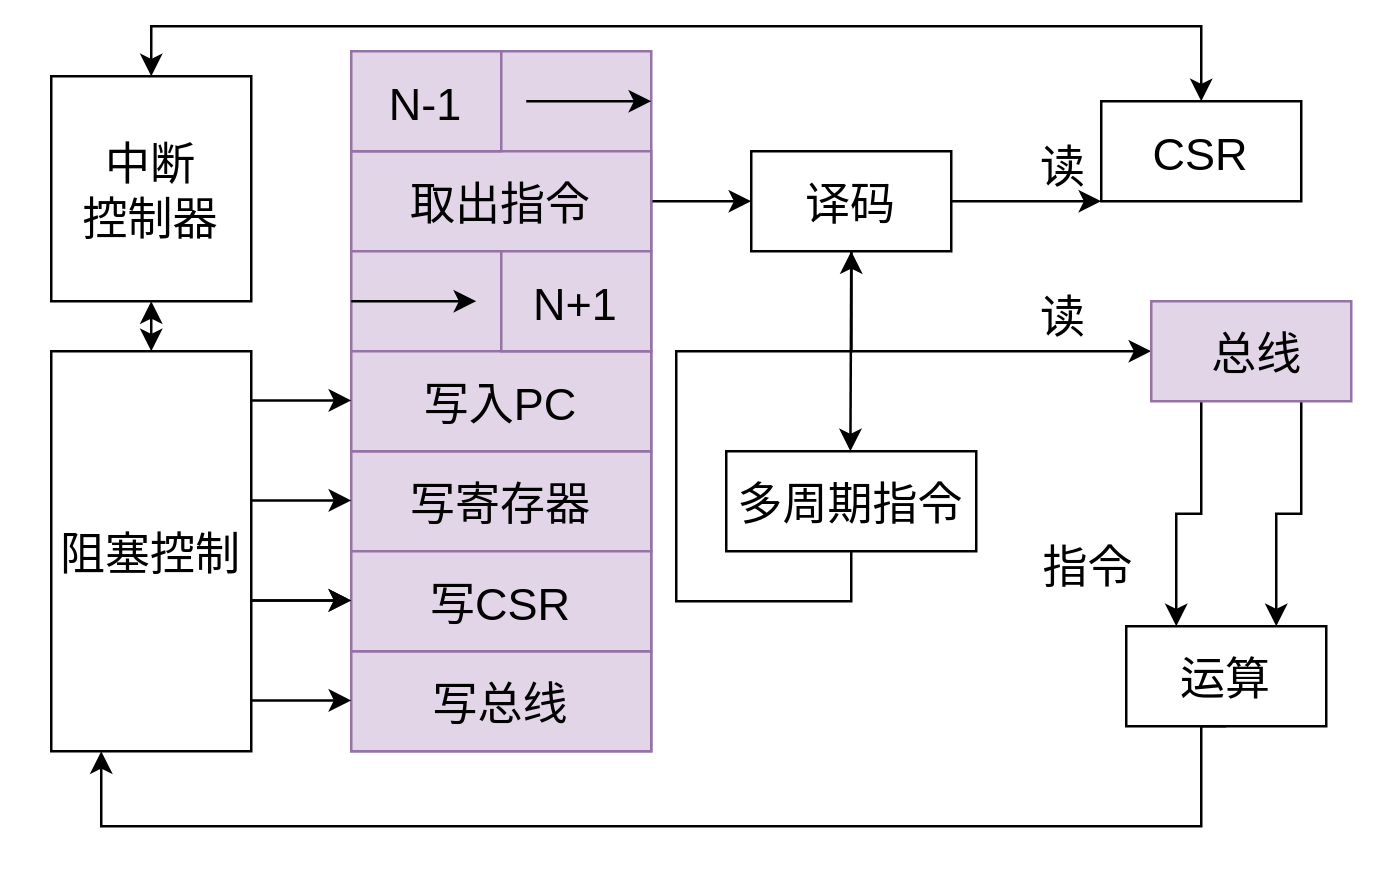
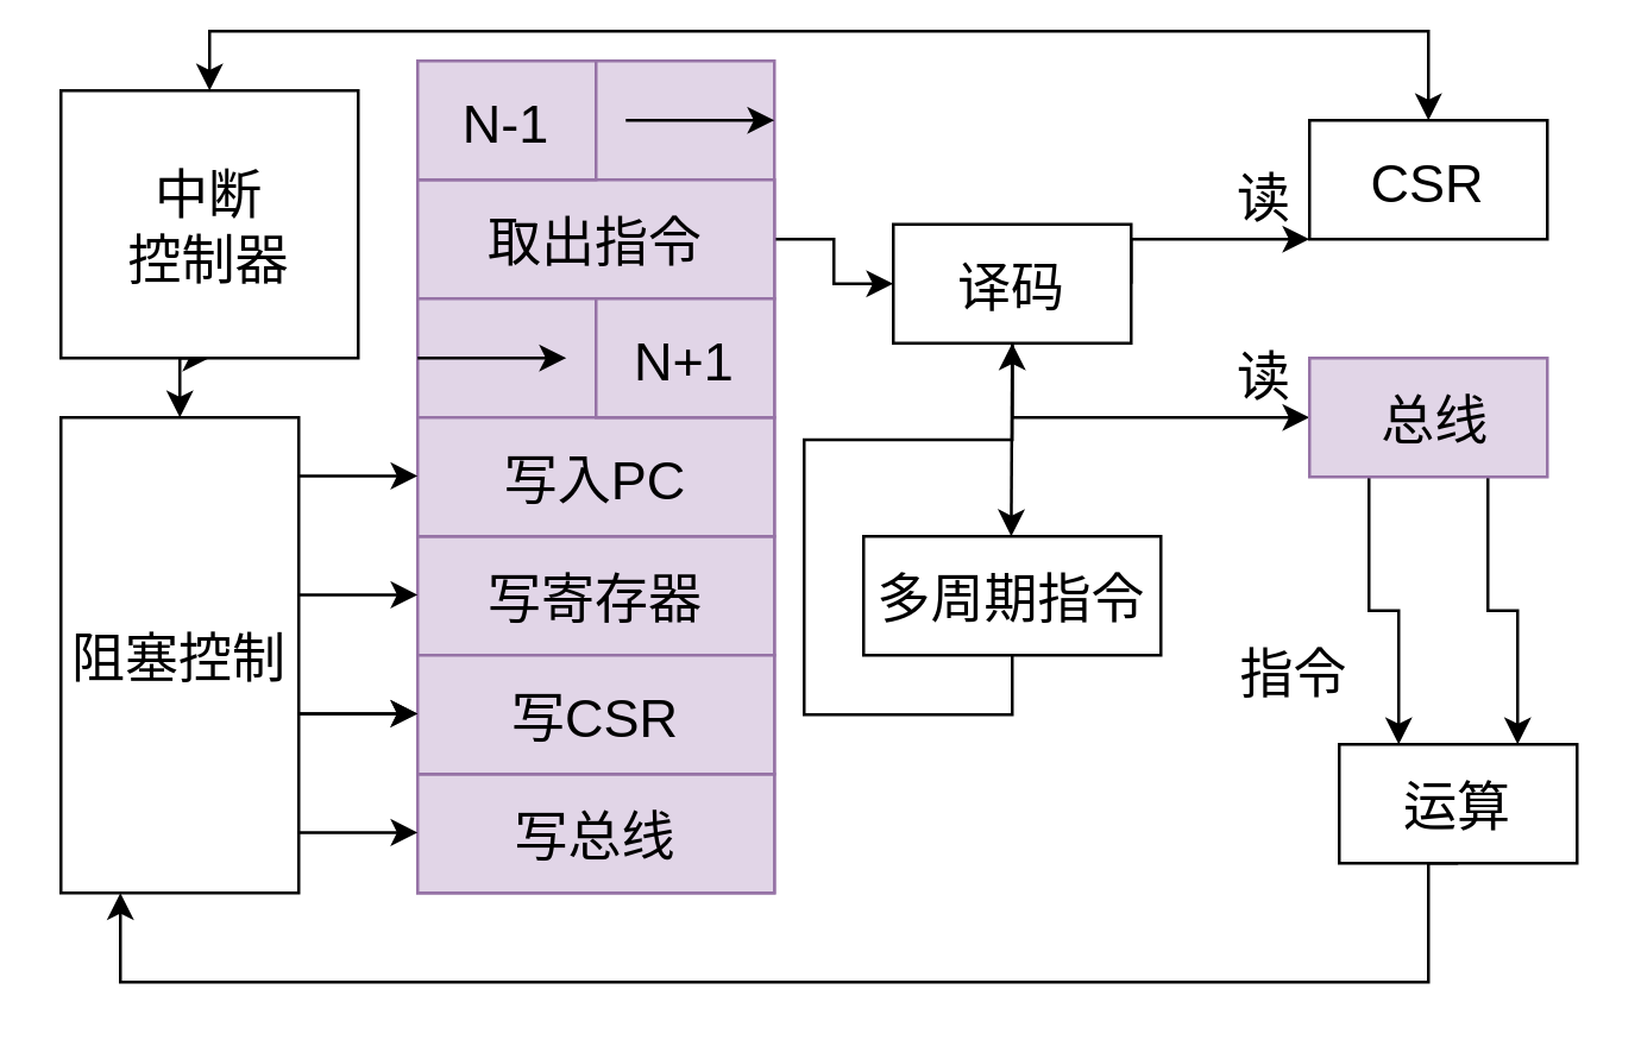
  <mxCell id="0" />
  <mxCell id="1" parent="0" />
  <mxCell id="2" value="" style="rounded=0;fontSize=18;fillColor=#e1d5e7;strokeColor=#9673a6;" parent="1" vertex="1"><mxGeometry x="140" y="20" width="120" height="280" as="geometry" /></mxCell>
  <mxCell id="3" value="写寄存器" style="rounded=0;fontSize=18;fillColor=#e1d5e7;strokeColor=#9673a6;" parent="1" vertex="1"><mxGeometry x="140" y="180" width="120" height="40" as="geometry" /></mxCell>
  <mxCell id="4" value="" style="edgeStyle=orthogonalEdgeStyle;rounded=0;orthogonalLoop=1;jettySize=auto;exitX=1;exitY=0.5;exitDx=0;exitDy=0;entryX=0;entryY=0.5;entryDx=0;entryDy=0;fontSize=18;" parent="1" source="5" target="15" edge="1"><mxGeometry relative="1" as="geometry" /></mxCell>
  <mxCell id="5" value="取出指令" style="fontSize=18;fillColor=#e1d5e7;strokeColor=#9673a6;" parent="1" vertex="1"><mxGeometry x="140" y="60" width="120" height="40" as="geometry" /></mxCell>
  <mxCell id="6" value="" style="endArrow=classic;rounded=0;fontSize=18;fillColor=#e1d5e7;strokeColor=#000000;" parent="1" edge="1"><mxGeometry width="50" height="50" relative="1" as="geometry"><mxPoint x="210" y="40" as="sourcePoint" /><mxPoint x="260" y="40" as="targetPoint" /></mxGeometry></mxCell>
  <mxCell id="7" value="写入PC" style="rounded=0;fontSize=18;fillColor=#e1d5e7;strokeColor=#9673a6;" parent="1" vertex="1"><mxGeometry x="140" y="140" width="120" height="40" as="geometry" /></mxCell>
  <mxCell id="8" value="" style="endArrow=classic;rounded=0;fontSize=18;fillColor=#e1d5e7;strokeColor=#000000;" parent="1" edge="1"><mxGeometry width="50" height="50" relative="1" as="geometry"><mxPoint x="140" y="120" as="sourcePoint" /><mxPoint x="190" y="120" as="targetPoint" /></mxGeometry></mxCell>
  <mxCell id="9" value="N-1" style="rounded=0;fontSize=18;fillColor=#e1d5e7;strokeColor=#9673a6;" parent="1" vertex="1"><mxGeometry x="140" y="20" width="60" height="40" as="geometry" /></mxCell>
  <mxCell id="10" value="N+1" style="rounded=0;fontSize=18;fillColor=#e1d5e7;strokeColor=#9673a6;" parent="1" vertex="1"><mxGeometry x="200" y="100" width="60" height="40" as="geometry" /></mxCell>
  <mxCell id="11" value="写总线" style="fontSize=18;fillColor=#e1d5e7;strokeColor=#9673a6;" parent="1" vertex="1"><mxGeometry x="140" y="260" width="120" height="40" as="geometry" /></mxCell>
  <mxCell id="12" value="写CSR" style="fontSize=18;fillColor=#e1d5e7;strokeColor=#9673a6;" parent="1" vertex="1"><mxGeometry x="140" y="220" width="120" height="40" as="geometry" /></mxCell>
  <mxCell id="13" value="" style="edgeStyle=orthogonalEdgeStyle;rounded=0;orthogonalLoop=1;jettySize=auto;exitX=1;exitY=0.5;exitDx=0;exitDy=0;entryX=0;entryY=1;entryDx=0;entryDy=0;fontSize=18;" parent="1" source="15" target="16" edge="1"><mxGeometry relative="1" as="geometry"><Array as="points"><mxPoint x="420" y="80" /><mxPoint x="420" y="80" /></Array></mxGeometry></mxCell>
  <mxCell id="14" value="" style="edgeStyle=orthogonalEdgeStyle;rounded=0;orthogonalLoop=1;jettySize=auto;exitX=0.5;exitY=1;exitDx=0;exitDy=0;entryX=0;entryY=0.5;entryDx=0;entryDy=0;fontSize=18;" parent="1" source="15" target="25" edge="1"><mxGeometry relative="1" as="geometry" /></mxCell>
- <mxCell id="15" value="译码" style="rounded=0;fontSize=18;" parent="1" vertex="1"><mxGeometry x="300" y="60" width="80" height="40" as="geometry" /></mxCell>
+ <mxCell id="15" value="译码" style="rounded=0;fontSize=18;" parent="1" vertex="1"><mxGeometry x="300" y="75" width="80" height="40" as="geometry" /></mxCell>
  <mxCell id="16" value="CSR" style="fontSize=18;" parent="1" vertex="1"><mxGeometry x="440" y="40" width="80" height="40" as="geometry" /></mxCell>
  <mxCell id="17" value="" style="edgeStyle=orthogonalEdgeStyle;rounded=0;orthogonalLoop=1;jettySize=auto;exitX=0.5;exitY=1;exitDx=0;exitDy=0;entryX=0.25;entryY=1;entryDx=0;entryDy=0;fontSize=18;" parent="1" source="18" target="33" edge="1"><mxGeometry relative="1" as="geometry"><Array as="points"><mxPoint x="480" y="330" /><mxPoint x="40" y="330" /></Array><mxPoint x="20" y="260" as="targetPoint" /></mxGeometry></mxCell>
  <mxCell id="18" value="运算" style="rounded=0;fontSize=18;" parent="1" vertex="1"><mxGeometry x="450" y="250" width="80" height="40" as="geometry" /></mxCell>
  <mxCell id="19" style="edgeStyle=orthogonalEdgeStyle;rounded=0;orthogonalLoop=1;jettySize=auto;html=1;exitX=0.5;exitY=1;exitDx=0;exitDy=0;" edge="1" parent="1" source="20" target="15"><mxGeometry relative="1" as="geometry" /></mxCell>
  <mxCell id="20" value="多周期指令" style="fontSize=18;" parent="1" vertex="1"><mxGeometry x="290" y="180" width="100" height="40" as="geometry" /></mxCell>
  <mxCell id="21" value="" style="endArrow=classic;rounded=0;fontSize=18;exitX=0.5;exitY=1;exitDx=0;exitDy=0;" parent="1" source="15" edge="1"><mxGeometry width="50" height="50" relative="1" as="geometry"><mxPoint x="340" y="120" as="sourcePoint" /><mxPoint x="339.66" y="180" as="targetPoint" /></mxGeometry></mxCell>
  <mxCell id="22" value="读" style="text;align=center;verticalAlign=middle;resizable=0;points=[];autosize=1;strokeColor=none;fillColor=none;fontSize=18;" parent="1" vertex="1"><mxGeometry x="410" y="50" width="30" height="30" as="geometry" /></mxCell>
  <mxCell id="23" value="" style="edgeStyle=orthogonalEdgeStyle;rounded=0;orthogonalLoop=1;jettySize=auto;exitX=0.25;exitY=1;exitDx=0;exitDy=0;entryX=0.25;entryY=0;entryDx=0;entryDy=0;fontSize=18;" parent="1" source="25" target="18" edge="1"><mxGeometry relative="1" as="geometry" /></mxCell>
  <mxCell id="24" value="" style="edgeStyle=orthogonalEdgeStyle;rounded=0;orthogonalLoop=1;jettySize=auto;exitX=0.75;exitY=1;exitDx=0;exitDy=0;entryX=0.75;entryY=0;entryDx=0;entryDy=0;fontSize=18;" parent="1" source="25" target="18" edge="1"><mxGeometry relative="1" as="geometry" /></mxCell>
- <mxCell id="25" value=" 总线" style="rounded=0;fontSize=18;fillColor=#e1d5e7;strokeColor=#9673a6;" parent="1" vertex="1"><mxGeometry x="460" y="120" width="80" height="40" as="geometry" /></mxCell>
+ <mxCell id="25" value=" 总线" style="rounded=0;fontSize=18;fillColor=#e1d5e7;strokeColor=#9673a6;" parent="1" vertex="1"><mxGeometry x="440" y="120" width="80" height="40" as="geometry" /></mxCell>
  <mxCell id="26" value="" style="endArrow=classic;rounded=0;fontSize=18;" parent="1" edge="1"><mxGeometry width="50" height="50" relative="1" as="geometry"><mxPoint x="100" y="159.66" as="sourcePoint" /><mxPoint x="140" y="159.66" as="targetPoint" /></mxGeometry></mxCell>
  <mxCell id="27" value="" style="endArrow=classic;rounded=0;fontSize=18;" parent="1" edge="1"><mxGeometry width="50" height="50" relative="1" as="geometry"><mxPoint x="100" y="199.66" as="sourcePoint" /><mxPoint x="140" y="199.66" as="targetPoint" /></mxGeometry></mxCell>
  <mxCell id="28" value="" style="endArrow=classic;rounded=0;fontSize=18;" parent="1" edge="1"><mxGeometry width="50" height="50" relative="1" as="geometry"><mxPoint x="100" y="239.66" as="sourcePoint" /><mxPoint x="140" y="239.66" as="targetPoint" /></mxGeometry></mxCell>
  <mxCell id="29" value="" style="endArrow=classic;rounded=0;fontSize=18;" parent="1" edge="1"><mxGeometry width="50" height="50" relative="1" as="geometry"><mxPoint x="100" y="279.66" as="sourcePoint" /><mxPoint x="140" y="279.66" as="targetPoint" /></mxGeometry></mxCell>
  <mxCell id="30" style="edgeStyle=orthogonalEdgeStyle;rounded=0;orthogonalLoop=1;jettySize=auto;html=1;exitX=0.5;exitY=0;exitDx=0;exitDy=0;entryX=0.5;entryY=0;entryDx=0;entryDy=0;startArrow=classic;startFill=1;" edge="1" parent="1" source="32" target="16"><mxGeometry relative="1" as="geometry" /></mxCell>
  <mxCell id="31" style="edgeStyle=orthogonalEdgeStyle;rounded=0;orthogonalLoop=1;jettySize=auto;html=1;exitX=0.5;exitY=1;exitDx=0;exitDy=0;entryX=0.5;entryY=0;entryDx=0;entryDy=0;startArrow=classic;startFill=1;" edge="1" parent="1" source="32" target="33"><mxGeometry relative="1" as="geometry" /></mxCell>
- <mxCell id="32" value="中断&#10;控制器" style="fontSize=18;" parent="1" vertex="1"><mxGeometry x="20" y="30" width="80" height="90" as="geometry" /></mxCell>
+ <mxCell id="32" value="中断&#10;控制器" style="fontSize=18;" parent="1" vertex="1"><mxGeometry x="20" y="30" width="100" height="90" as="geometry" /></mxCell>
  <mxCell id="33" value="阻塞控制" style="fontSize=18;" parent="1" vertex="1"><mxGeometry x="20" y="140" width="80" height="160" as="geometry" /></mxCell>
  <mxCell id="34" value="读" style="text;align=center;verticalAlign=middle;resizable=0;points=[];autosize=1;strokeColor=none;fillColor=none;fontSize=18;" parent="1" vertex="1"><mxGeometry x="410" y="110" width="30" height="30" as="geometry" /></mxCell>
  <mxCell id="35" value="指令" style="text;align=center;verticalAlign=middle;resizable=0;points=[];autosize=1;strokeColor=none;fillColor=none;fontSize=18;" parent="1" vertex="1"><mxGeometry x="410" y="210" width="50" height="30" as="geometry" /></mxCell>
  <mxCell id="36" value="" style="endArrow=classic;rounded=0;fontSize=18;" parent="1" edge="1"><mxGeometry width="50" height="50" relative="1" as="geometry"><mxPoint x="100" y="239.66" as="sourcePoint" /><mxPoint x="140" y="239.66" as="targetPoint" /></mxGeometry></mxCell>
